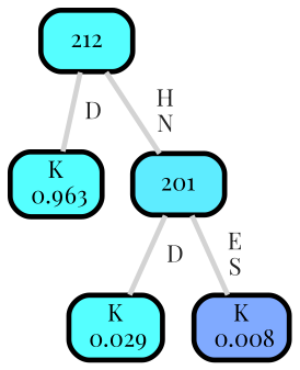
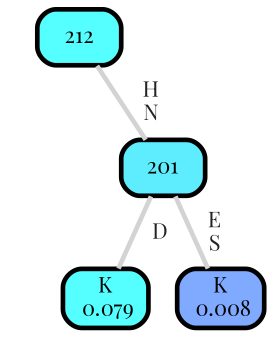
  graph {
    ranksep="0 equally"
    splines=straight
    fontname="Playfair Display"
    node [color=black fillcolor="#55ffff" fontcolor=black fontname="Playfair Display" penwidth=3 shape=box style="filled, rounded"]
    edge [color=lightgray fontcolor=grey14 fontname="Playfair Display" fontweight=bold penwidth=3]
-   n1 [label="K\n 0.963"]
    n2 [fillcolor="#55feff" label=212]
    n3 [fillcolor="#5eecff" label=201]
-   n4 [label="K\n 0.029"]
+   n4 [label="K\n 0.079"]
    n5 [fillcolor="#80aaff" label="K\n 0.008"]
    subgraph sub_1 {
      rank=same
    }
-   n2 -- n1 [label=" D"]
    n2 -- n3 [label=" H\n N"]
    n3 -- n4 [label=" D"]
    n3 -- n5 [label=" E\n S"]
  }
